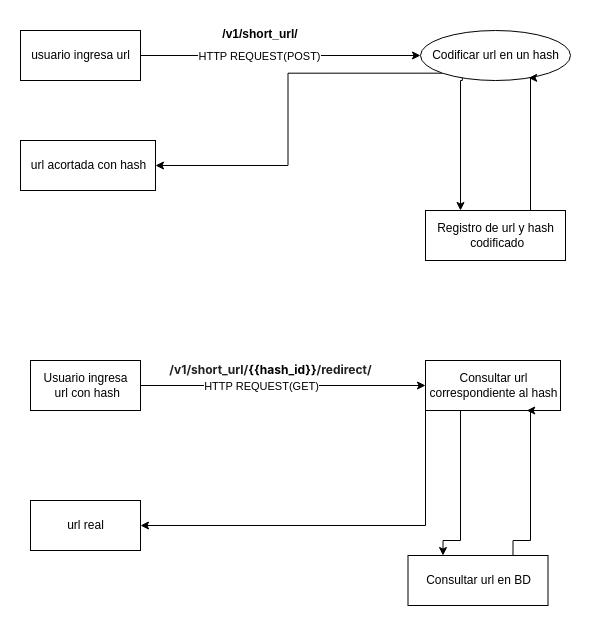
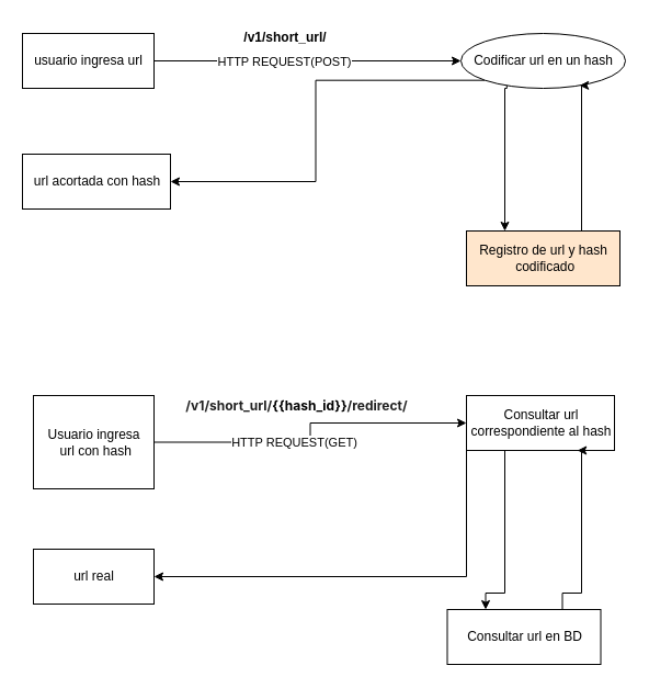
  <mxCell id="0" />
  <mxCell id="1" parent="0" />
  <mxCell id="2" style="edgeStyle=orthogonalEdgeStyle;rounded=0;orthogonalLoop=1;jettySize=auto;html=1;entryX=0;entryY=0.5;entryDx=0;entryDy=0;" edge="1" parent="1" source="4" target="7"><mxGeometry relative="1" as="geometry" /></mxCell>
  <mxCell id="3" value="HTTP REQUEST(POST)" style="edgeLabel;html=1;align=center;verticalAlign=middle;resizable=0;points=[];" vertex="1" connectable="0" parent="2"><mxGeometry x="-0.158" relative="1" as="geometry"><mxPoint as="offset" /></mxGeometry></mxCell>
  <mxCell id="4" value="usuario ingresa url" style="html=1;" vertex="1" parent="1"><mxGeometry x="20" y="30" width="120" height="50" as="geometry" /></mxCell>
  <mxCell id="5" style="edgeStyle=orthogonalEdgeStyle;rounded=0;orthogonalLoop=1;jettySize=auto;html=1;exitX=0.25;exitY=1;exitDx=0;exitDy=0;entryX=0.25;entryY=0;entryDx=0;entryDy=0;" edge="1" parent="1" source="7" target="11"><mxGeometry relative="1" as="geometry"><Array as="points"><mxPoint x="460" y="80" /></Array></mxGeometry></mxCell>
  <mxCell id="6" style="edgeStyle=orthogonalEdgeStyle;rounded=0;orthogonalLoop=1;jettySize=auto;html=1;exitX=0;exitY=1;exitDx=0;exitDy=0;entryX=1;entryY=0.5;entryDx=0;entryDy=0;" edge="1" parent="1" source="7" target="9"><mxGeometry relative="1" as="geometry" /></mxCell>
  <mxCell id="7" value="Codificar url en un hash" style="ellipse;html=1;" vertex="1" parent="1"><mxGeometry x="420" y="30" width="150" height="50" as="geometry" /></mxCell>
  <mxCell id="8" value="/v1/short_url/" style="text;align=center;fontStyle=1;verticalAlign=middle;spacingLeft=3;spacingRight=3;strokeColor=none;rotatable=0;points=[[0,0.5],[1,0.5]];portConstraint=eastwest;" vertex="1" parent="1"><mxGeometry x="220" y="20" width="80" height="26" as="geometry" /></mxCell>
  <mxCell id="9" value="url acortada con hash" style="html=1;" vertex="1" parent="1"><mxGeometry x="20" y="140" width="135" height="50" as="geometry" /></mxCell>
  <mxCell id="10" style="edgeStyle=orthogonalEdgeStyle;rounded=0;orthogonalLoop=1;jettySize=auto;html=1;exitX=0.75;exitY=0;exitDx=0;exitDy=0;entryX=0.75;entryY=1;entryDx=0;entryDy=0;" edge="1" parent="1" source="11" target="7"><mxGeometry relative="1" as="geometry"><Array as="points"><mxPoint x="530" y="230" /><mxPoint x="530" y="80" /></Array></mxGeometry></mxCell>
- <mxCell id="11" value="Registro de url y hash&lt;br&gt;&amp;nbsp;codificado" style="html=1;" vertex="1" parent="1"><mxGeometry x="425" y="210" width="140" height="50" as="geometry" /></mxCell>
- <mxCell id="12" value="Usuario ingresa&lt;br&gt;&amp;nbsp;url con hash" style="html=1;" vertex="1" parent="1"><mxGeometry x="30" y="360" width="110" height="50" as="geometry" /></mxCell>
+ <mxCell id="11" value="Registro de url y hash&lt;br&gt;&amp;nbsp;codificado" style="html=1;fillColor=#ffe6cc;" vertex="1" parent="1"><mxGeometry x="425" y="210" width="140" height="50" as="geometry" /></mxCell>
+ <mxCell id="12" value="Usuario ingresa&lt;br&gt;&amp;nbsp;url con hash" style="html=1;" vertex="1" parent="1"><mxGeometry x="30" y="360" width="110" height="85" as="geometry" /></mxCell>
  <mxCell id="13" style="edgeStyle=orthogonalEdgeStyle;rounded=0;orthogonalLoop=1;jettySize=auto;html=1;exitX=0.25;exitY=1;exitDx=0;exitDy=0;entryX=0.25;entryY=0;entryDx=0;entryDy=0;" edge="1" parent="1" source="15" target="19"><mxGeometry relative="1" as="geometry"><Array as="points"><mxPoint x="460" y="410" /><mxPoint x="460" y="540" /></Array></mxGeometry></mxCell>
  <mxCell id="14" style="edgeStyle=orthogonalEdgeStyle;rounded=0;orthogonalLoop=1;jettySize=auto;html=1;exitX=0;exitY=1;exitDx=0;exitDy=0;entryX=1;entryY=0.5;entryDx=0;entryDy=0;" edge="1" parent="1" source="15" target="20"><mxGeometry relative="1" as="geometry" /></mxCell>
  <mxCell id="15" value="Consultar url &lt;br&gt;correspondiente al hash" style="html=1;" vertex="1" parent="1"><mxGeometry x="425" y="360" width="135" height="50" as="geometry" /></mxCell>
  <mxCell id="16" style="edgeStyle=orthogonalEdgeStyle;rounded=0;orthogonalLoop=1;jettySize=auto;html=1;entryX=0;entryY=0.5;entryDx=0;entryDy=0;exitX=1;exitY=0.5;exitDx=0;exitDy=0;" edge="1" parent="1" source="12" target="15"><mxGeometry relative="1" as="geometry"><mxPoint x="150" y="384.5" as="sourcePoint" /><mxPoint x="430" y="384.5" as="targetPoint" /></mxGeometry></mxCell>
  <mxCell id="17" value="HTTP REQUEST(GET)" style="edgeLabel;html=1;align=center;verticalAlign=middle;resizable=0;points=[];" vertex="1" connectable="0" parent="16"><mxGeometry x="-0.158" relative="1" as="geometry"><mxPoint as="offset" /></mxGeometry></mxCell>
  <mxCell id="18" style="edgeStyle=orthogonalEdgeStyle;rounded=0;orthogonalLoop=1;jettySize=auto;html=1;exitX=0.75;exitY=0;exitDx=0;exitDy=0;entryX=0.75;entryY=1;entryDx=0;entryDy=0;" edge="1" parent="1" source="19" target="15"><mxGeometry relative="1" as="geometry"><Array as="points"><mxPoint x="530" y="540" /><mxPoint x="530" y="410" /></Array></mxGeometry></mxCell>
  <mxCell id="19" value="Consultar url en BD" style="html=1;" vertex="1" parent="1"><mxGeometry x="407.5" y="555" width="140" height="50" as="geometry" /></mxCell>
  <mxCell id="20" value="url real" style="html=1;" vertex="1" parent="1"><mxGeometry x="30" y="500" width="110" height="50" as="geometry" /></mxCell>
  <mxCell id="21" value="&lt;span style=&quot;color: var(--base-color-brand); font-family: Inter, system-ui, -apple-system, &amp;quot;system-ui&amp;quot;, &amp;quot;Segoe UI&amp;quot;, Roboto, Oxygen, Ubuntu, Cantarell, &amp;quot;Fira Sans&amp;quot;, &amp;quot;Droid Sans&amp;quot;, Helvetica, Arial, sans-serif; text-align: left; background-color: rgb(255, 255, 255);&quot; data-testid=&quot;resolvedVariable&quot; spellcheck=&quot;false&quot; class=&quot;resolvedVariable&quot;&gt;&lt;/span&gt;&lt;b&gt;&lt;span style=&quot;color: rgb(33, 33, 33); font-family: Inter, system-ui, -apple-system, &amp;quot;system-ui&amp;quot;, &amp;quot;Segoe UI&amp;quot;, Roboto, Oxygen, Ubuntu, Cantarell, &amp;quot;Fira Sans&amp;quot;, &amp;quot;Droid Sans&amp;quot;, Helvetica, Arial, sans-serif; text-align: left; background-color: rgb(255, 255, 255);&quot; data-offset-key=&quot;ck1gt-1-0&quot;&gt;&lt;span data-text=&quot;true&quot;&gt;/v1/short_url/&lt;/span&gt;&lt;/span&gt;&lt;span style=&quot;color: var(--base-color-brand); font-family: Inter, system-ui, -apple-system, &amp;quot;system-ui&amp;quot;, &amp;quot;Segoe UI&amp;quot;, Roboto, Oxygen, Ubuntu, Cantarell, &amp;quot;Fira Sans&amp;quot;, &amp;quot;Droid Sans&amp;quot;, Helvetica, Arial, sans-serif; text-align: left; background-color: rgb(255, 255, 255);&quot; data-testid=&quot;resolvedVariable&quot; spellcheck=&quot;false&quot; class=&quot;resolvedVariable&quot;&gt;&lt;span data-offset-key=&quot;ck1gt-2-0&quot;&gt;{{hash_id}}&lt;/span&gt;&lt;/span&gt;&lt;span style=&quot;color: rgb(33, 33, 33); font-family: Inter, system-ui, -apple-system, &amp;quot;system-ui&amp;quot;, &amp;quot;Segoe UI&amp;quot;, Roboto, Oxygen, Ubuntu, Cantarell, &amp;quot;Fira Sans&amp;quot;, &amp;quot;Droid Sans&amp;quot;, Helvetica, Arial, sans-serif; text-align: left; background-color: rgb(255, 255, 255);&quot; data-offset-key=&quot;ck1gt-3-0&quot;&gt;&lt;span data-text=&quot;true&quot;&gt;/redirect/&lt;/span&gt;&lt;/span&gt;&lt;/b&gt;" style="text;html=1;align=center;verticalAlign=middle;resizable=0;points=[];autosize=1;strokeColor=none;fillColor=none;" vertex="1" parent="1"><mxGeometry x="155" y="355" width="230" height="30" as="geometry" /></mxCell>
